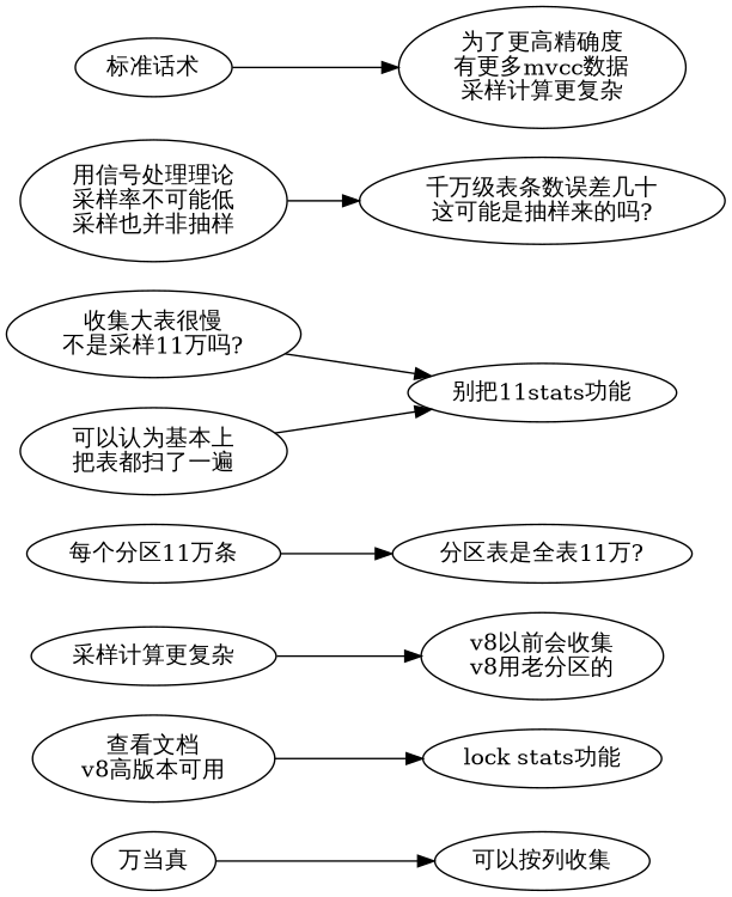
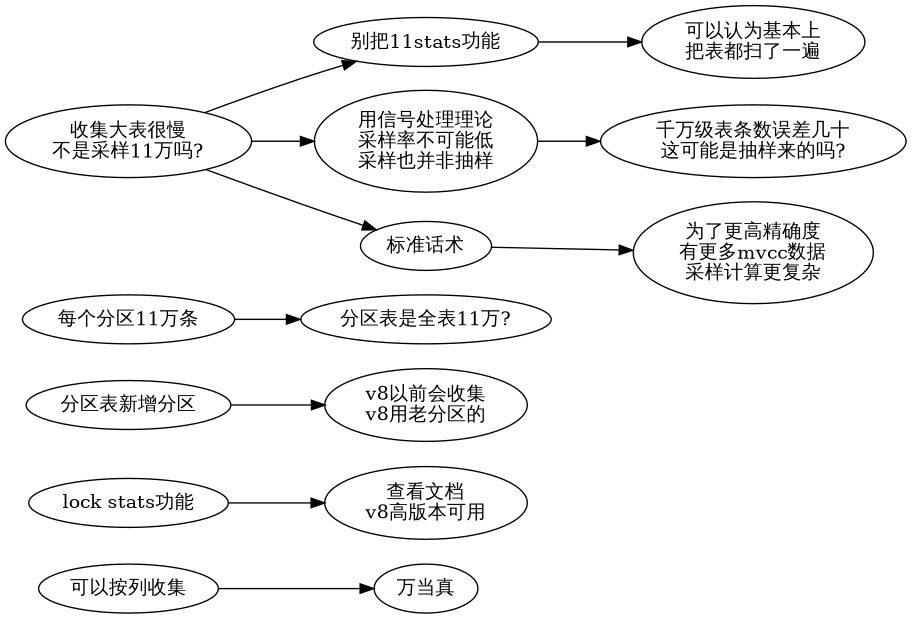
  digraph {
    rankdir=LR
    n1 [label="万当真"]
    "可以按列收集"
    "lock stats功能"
    "查看文档\nv8高版本可用"
-   "分区表新增分区" [label="采样计算更复杂"]
+   "分区表新增分区"
    "v8以前会收集\nv8用老分区的"
    "每个分区11万条"
    "分区表是全表11万?"
    n9 [label="别把11stats功能"]
    "收集大表很慢\n不是采样11万吗?"
    "用信号处理理论\n采样率不可能低\n采样也并非抽样"
    "标准话术"
    "可以认为基本上\n把表都扫了一遍"
    "千万级表条数误差几十\n这可能是抽样来的吗?"
    "为了更高精确度\n有更多mvcc数据\n采样计算更复杂"
-   n1 -> "可以按列收集"
-   "查看文档\nv8高版本可用" -> "lock stats功能"
+   "可以按列收集" -> n1
+   "lock stats功能" -> "查看文档\nv8高版本可用"
    "分区表新增分区" -> "v8以前会收集\nv8用老分区的"
    "每个分区11万条" -> "分区表是全表11万?"
-   "可以认为基本上\n把表都扫了一遍" -> n9
+   n9 -> "可以认为基本上\n把表都扫了一遍"
    "收集大表很慢\n不是采样11万吗?" -> n9
+   "收集大表很慢\n不是采样11万吗?" -> "用信号处理理论\n采样率不可能低\n采样也并非抽样"
+   "收集大表很慢\n不是采样11万吗?" -> "标准话术"
    "用信号处理理论\n采样率不可能低\n采样也并非抽样" -> "千万级表条数误差几十\n这可能是抽样来的吗?"
    "标准话术" -> "为了更高精确度\n有更多mvcc数据\n采样计算更复杂"
  }
